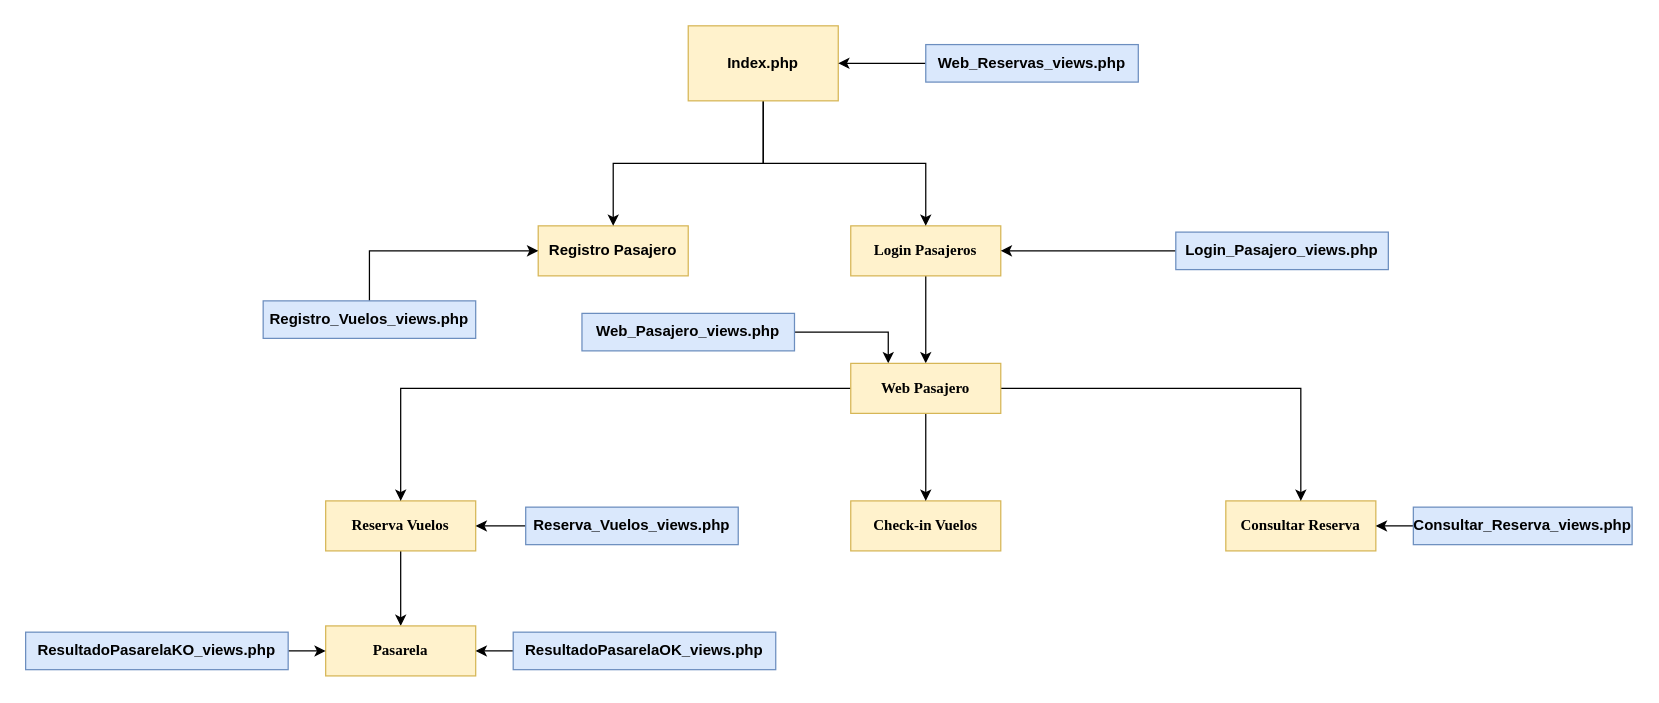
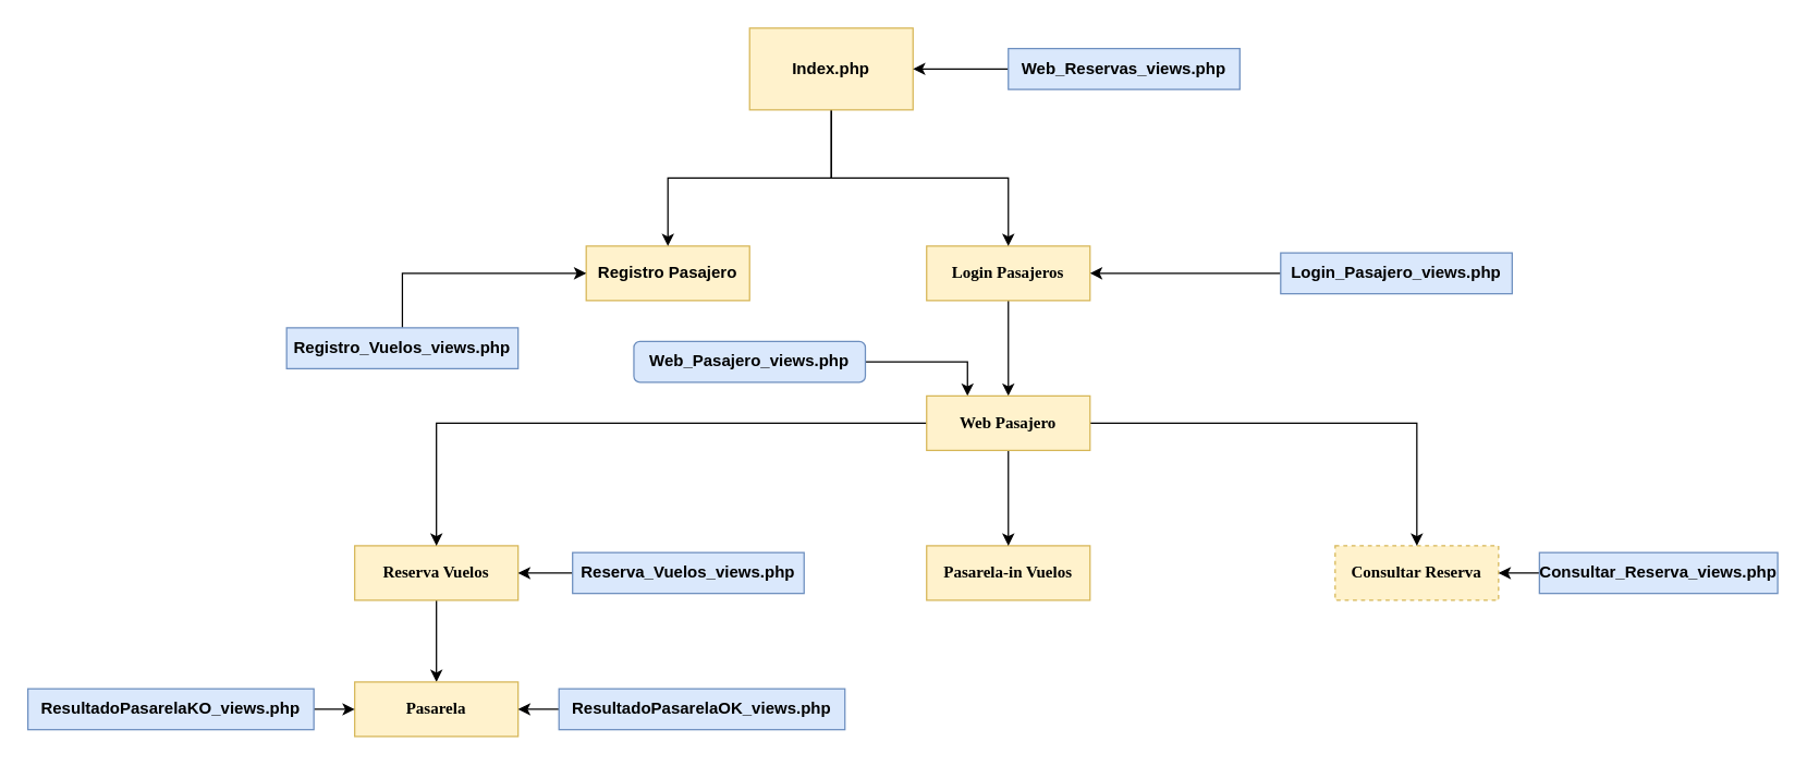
  <mxCell id="0" />
  <mxCell id="1" parent="0" />
  <mxCell id="2" value="&lt;b&gt;Registro Pasajero&lt;/b&gt;" style="rounded=0;whiteSpace=wrap;html=1;fillColor=#fff2cc;strokeColor=#d6b656;" parent="1" vertex="1"><mxGeometry x="430" y="180" width="120" height="40" as="geometry" /></mxCell>
  <mxCell id="3" style="edgeStyle=orthogonalEdgeStyle;rounded=0;orthogonalLoop=1;jettySize=auto;html=1;" parent="1" source="4" target="28" edge="1"><mxGeometry relative="1" as="geometry" /></mxCell>
  <mxCell id="4" value="&lt;b&gt;&lt;font face=&quot;Tahoma&quot;&gt;Login Pasajeros&lt;/font&gt;&lt;/b&gt;" style="rounded=0;whiteSpace=wrap;html=1;fillColor=#fff2cc;strokeColor=#d6b656;" parent="1" vertex="1"><mxGeometry x="680" y="180" width="120" height="40" as="geometry" /></mxCell>
  <mxCell id="5" style="edgeStyle=orthogonalEdgeStyle;rounded=0;orthogonalLoop=1;jettySize=auto;html=1;" parent="1" source="7" target="2" edge="1"><mxGeometry relative="1" as="geometry" /></mxCell>
  <mxCell id="6" style="edgeStyle=orthogonalEdgeStyle;rounded=0;orthogonalLoop=1;jettySize=auto;html=1;entryX=0.5;entryY=0;entryDx=0;entryDy=0;" parent="1" source="7" target="4" edge="1"><mxGeometry relative="1" as="geometry"><Array as="points"><mxPoint x="610" y="130" /><mxPoint x="740" y="130" /></Array></mxGeometry></mxCell>
  <mxCell id="7" value="&lt;b&gt;Index.php&lt;/b&gt;" style="rounded=0;whiteSpace=wrap;html=1;fillColor=#fff2cc;strokeColor=#d6b656;" parent="1" vertex="1"><mxGeometry x="550" y="20" width="120" height="60" as="geometry" /></mxCell>
- <mxCell id="8" value="&lt;b&gt;&lt;font face=&quot;Tahoma&quot;&gt;Check-in Vuelos&lt;/font&gt;&lt;/b&gt;" style="rounded=0;whiteSpace=wrap;html=1;fillColor=#fff2cc;strokeColor=#d6b656;" parent="1" vertex="1"><mxGeometry x="680" y="400" width="120" height="40" as="geometry" /></mxCell>
- <mxCell id="9" value="&lt;b&gt;&lt;font face=&quot;Tahoma&quot;&gt;Consultar Reserva&lt;/font&gt;&lt;/b&gt;" style="rounded=0;whiteSpace=wrap;html=1;fillColor=#fff2cc;strokeColor=#d6b656;" parent="1" vertex="1"><mxGeometry x="980" y="400" width="120" height="40" as="geometry" /></mxCell>
+ <mxCell id="8" value="&lt;b&gt;&lt;font face=&quot;Tahoma&quot;&gt;Pasarela-in Vuelos&lt;/font&gt;&lt;/b&gt;" style="rounded=0;whiteSpace=wrap;html=1;fillColor=#fff2cc;strokeColor=#d6b656;" parent="1" vertex="1"><mxGeometry x="680" y="400" width="120" height="40" as="geometry" /></mxCell>
+ <mxCell id="9" value="&lt;b&gt;&lt;font face=&quot;Tahoma&quot;&gt;Consultar Reserva&lt;/font&gt;&lt;/b&gt;" style="rounded=0;whiteSpace=wrap;html=1;fillColor=#fff2cc;strokeColor=#d6b656;dashed=1;" parent="1" vertex="1"><mxGeometry x="980" y="400" width="120" height="40" as="geometry" /></mxCell>
  <mxCell id="10" style="edgeStyle=orthogonalEdgeStyle;rounded=0;orthogonalLoop=1;jettySize=auto;html=1;entryX=0.5;entryY=0;entryDx=0;entryDy=0;" edge="1" parent="1" source="11" target="22"><mxGeometry relative="1" as="geometry" /></mxCell>
  <mxCell id="11" value="&lt;b&gt;&lt;font face=&quot;Tahoma&quot;&gt;Reserva Vuelos&lt;/font&gt;&lt;/b&gt;" style="rounded=0;whiteSpace=wrap;html=1;fillColor=#fff2cc;strokeColor=#d6b656;" parent="1" vertex="1"><mxGeometry x="260" y="400" width="120" height="40" as="geometry" /></mxCell>
  <mxCell id="12" style="edgeStyle=orthogonalEdgeStyle;rounded=0;orthogonalLoop=1;jettySize=auto;html=1;entryX=1;entryY=0.5;entryDx=0;entryDy=0;" parent="1" source="13" target="11" edge="1"><mxGeometry relative="1" as="geometry" /></mxCell>
  <mxCell id="13" value="&lt;b&gt;Reserva_Vuelos_views.php&lt;/b&gt;" style="rounded=0;whiteSpace=wrap;html=1;fillColor=#dae8fc;strokeColor=#6c8ebf;" parent="1" vertex="1"><mxGeometry x="420" y="405" width="170" height="30" as="geometry" /></mxCell>
  <mxCell id="14" style="edgeStyle=orthogonalEdgeStyle;rounded=0;orthogonalLoop=1;jettySize=auto;html=1;" edge="1" parent="1" source="15" target="9"><mxGeometry relative="1" as="geometry" /></mxCell>
  <mxCell id="15" value="&lt;b&gt;Consultar_Reserva_views.php&lt;/b&gt;" style="rounded=0;whiteSpace=wrap;html=1;fillColor=#dae8fc;strokeColor=#6c8ebf;" parent="1" vertex="1"><mxGeometry x="1130" y="405" width="175" height="30" as="geometry" /></mxCell>
  <mxCell id="16" style="edgeStyle=orthogonalEdgeStyle;rounded=0;orthogonalLoop=1;jettySize=auto;html=1;entryX=0;entryY=0.5;entryDx=0;entryDy=0;" parent="1" source="17" target="2" edge="1"><mxGeometry relative="1" as="geometry"><Array as="points"><mxPoint x="295" y="200" /></Array></mxGeometry></mxCell>
  <mxCell id="17" value="&lt;b&gt;Registro_Vuelos_views.php&lt;/b&gt;" style="rounded=0;whiteSpace=wrap;html=1;fillColor=#dae8fc;strokeColor=#6c8ebf;" parent="1" vertex="1"><mxGeometry x="210" y="240" width="170" height="30" as="geometry" /></mxCell>
  <mxCell id="18" style="edgeStyle=orthogonalEdgeStyle;rounded=0;orthogonalLoop=1;jettySize=auto;html=1;entryX=1;entryY=0.5;entryDx=0;entryDy=0;" parent="1" source="19" target="4" edge="1"><mxGeometry relative="1" as="geometry" /></mxCell>
  <mxCell id="19" value="&lt;b&gt;Login_Pasajero_views.php&lt;/b&gt;" style="rounded=0;whiteSpace=wrap;html=1;fillColor=#dae8fc;strokeColor=#6c8ebf;" parent="1" vertex="1"><mxGeometry x="940" y="185" width="170" height="30" as="geometry" /></mxCell>
  <mxCell id="20" style="edgeStyle=orthogonalEdgeStyle;rounded=0;orthogonalLoop=1;jettySize=auto;html=1;" parent="1" source="21" target="7" edge="1"><mxGeometry relative="1" as="geometry" /></mxCell>
  <mxCell id="21" value="&lt;b&gt;Web_Reservas_views.php&lt;/b&gt;" style="rounded=0;whiteSpace=wrap;html=1;fillColor=#dae8fc;strokeColor=#6c8ebf;" parent="1" vertex="1"><mxGeometry x="740" y="35" width="170" height="30" as="geometry" /></mxCell>
  <mxCell id="22" value="&lt;font face=&quot;Tahoma&quot;&gt;&lt;b&gt;Pasarela&lt;/b&gt;&lt;/font&gt;" style="rounded=0;whiteSpace=wrap;html=1;fillColor=#fff2cc;strokeColor=#d6b656;" parent="1" vertex="1"><mxGeometry x="260" y="500" width="120" height="40" as="geometry" /></mxCell>
  <mxCell id="23" style="edgeStyle=orthogonalEdgeStyle;rounded=0;orthogonalLoop=1;jettySize=auto;html=1;entryX=0.25;entryY=0;entryDx=0;entryDy=0;" parent="1" source="24" target="28" edge="1"><mxGeometry relative="1" as="geometry" /></mxCell>
- <mxCell id="24" value="&lt;b&gt;Web_Pasajero_views.php&lt;/b&gt;" style="rounded=0;whiteSpace=wrap;html=1;fillColor=#dae8fc;strokeColor=#6c8ebf;" parent="1" vertex="1"><mxGeometry x="465" y="250" width="170" height="30" as="geometry" /></mxCell>
+ <mxCell id="24" value="&lt;b&gt;Web_Pasajero_views.php&lt;/b&gt;" style="whiteSpace=wrap;html=1;fillColor=#dae8fc;strokeColor=#6c8ebf;rounded=1;" parent="1" vertex="1"><mxGeometry x="465" y="250" width="170" height="30" as="geometry" /></mxCell>
  <mxCell id="25" style="edgeStyle=orthogonalEdgeStyle;rounded=0;orthogonalLoop=1;jettySize=auto;html=1;entryX=0.5;entryY=0;entryDx=0;entryDy=0;" parent="1" source="28" target="11" edge="1"><mxGeometry relative="1" as="geometry" /></mxCell>
  <mxCell id="26" style="edgeStyle=orthogonalEdgeStyle;rounded=0;orthogonalLoop=1;jettySize=auto;html=1;" parent="1" source="28" target="8" edge="1"><mxGeometry relative="1" as="geometry" /></mxCell>
  <mxCell id="27" style="edgeStyle=orthogonalEdgeStyle;rounded=0;orthogonalLoop=1;jettySize=auto;html=1;" parent="1" source="28" target="9" edge="1"><mxGeometry relative="1" as="geometry" /></mxCell>
  <mxCell id="28" value="&lt;font face=&quot;Tahoma&quot;&gt;&lt;b&gt;Web Pasajero&lt;/b&gt;&lt;/font&gt;" style="rounded=0;whiteSpace=wrap;html=1;fillColor=#fff2cc;strokeColor=#d6b656;" parent="1" vertex="1"><mxGeometry x="680" y="290" width="120" height="40" as="geometry" /></mxCell>
  <mxCell id="29" style="edgeStyle=orthogonalEdgeStyle;rounded=0;orthogonalLoop=1;jettySize=auto;html=1;entryX=0;entryY=0.5;entryDx=0;entryDy=0;" edge="1" parent="1" source="30" target="22"><mxGeometry relative="1" as="geometry" /></mxCell>
  <mxCell id="30" value="&lt;b&gt;ResultadoPasarelaKO_views.php&lt;/b&gt;" style="rounded=0;whiteSpace=wrap;html=1;fillColor=#dae8fc;strokeColor=#6c8ebf;" vertex="1" parent="1"><mxGeometry x="20" y="505" width="210" height="30" as="geometry" /></mxCell>
  <mxCell id="31" style="edgeStyle=orthogonalEdgeStyle;rounded=0;orthogonalLoop=1;jettySize=auto;html=1;entryX=1;entryY=0.5;entryDx=0;entryDy=0;" edge="1" parent="1" source="32" target="22"><mxGeometry relative="1" as="geometry" /></mxCell>
  <mxCell id="32" value="&lt;b&gt;ResultadoPasarelaOK_views.php&lt;/b&gt;" style="rounded=0;whiteSpace=wrap;html=1;fillColor=#dae8fc;strokeColor=#6c8ebf;" vertex="1" parent="1"><mxGeometry x="410" y="505" width="210" height="30" as="geometry" /></mxCell>
